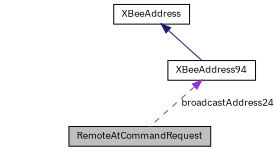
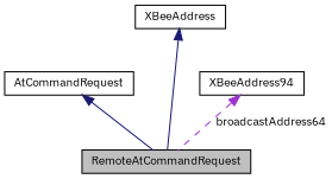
  digraph {
    fontname="IBM Plex Sans"
    node [color=black fillcolor=white fontname="IBM Plex Sans" fontsize=10 shape=record style=filled]
    edge [color=midnightblue dir=back fontname="IBM Plex Sans" fontsize=10 labelfontname=Helvetica labelfontsize=10 style=solid]
    n1 [fillcolor=grey75 fontcolor=black height=0.2 label=RemoteAtCommandRequest width=0.4]
+   n2 [height=0.2 label=AtCommandRequest width=0.4]
    n3 [height=0.2 label=XBeeAddress94 width=0.4]
    n4 [height=0.2 label=XBeeAddress width=0.4]
-   n3 -> n1 [color=darkorchid3 label=" broadcastAddress24" style=dashed]
-   n4 -> n3
+   n2 -> n1
+   n3 -> n1 [color=darkorchid3 label=" broadcastAddress64" style=dashed]
+   n4 -> n1
  }
